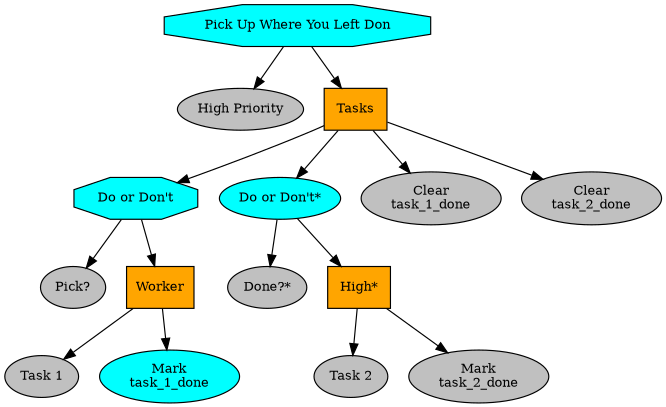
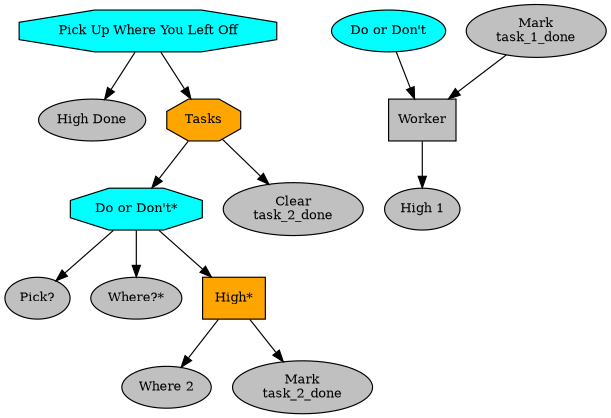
  digraph {
    fontname="times-roman"
    node [fillcolor=gray fontcolor=black fontname="times-roman" fontsize=11 shape=ellipse style=filled]
    edge [fontname="times-roman"]
-   "Pick Up Where You Left Off" [fillcolor=cyan shape=octagon label="Pick Up Where You Left Don"]
-   "High Priority"
-   Tasks [fillcolor=orange shape=box]
-   "Do or Don't" [fillcolor=cyan shape=octagon]
-   "Do or Don't*" [fillcolor=cyan]
-   "Clear\ntask_1_done"
+   "Pick Up Where You Left Off" [fillcolor=cyan shape=octagon]
+   "High Priority" [label="High Done"]
+   Tasks [fillcolor=orange shape=octagon]
+   "Do or Don't" [fillcolor=cyan]
+   "Do or Don't*" [fillcolor=cyan shape=octagon]
    "Clear\ntask_2_done"
    n8 [label="Pick?"]
-   Worker [fillcolor=orange shape=box]
-   "Done?*"
+   Worker [shape=box]
+   "Done?*" [label="Where?*"]
    n11 [fillcolor=orange label="High*" shape=box]
-   "Task 1"
-   "Mark\ntask_1_done" [fillcolor=cyan]
-   "Task 2"
+   "Task 1" [label="High 1"]
+   "Mark\ntask_1_done"
+   "Task 2" [label="Where 2"]
    "Mark\ntask_2_done"
    "Pick Up Where You Left Off" -> "High Priority"
    "Pick Up Where You Left Off" -> Tasks
-   Tasks -> "Do or Don't"
    Tasks -> "Do or Don't*"
-   Tasks -> "Clear\ntask_1_done"
    Tasks -> "Clear\ntask_2_done"
-   "Do or Don't" -> n8
+   "Do or Don't*" -> n8
    "Do or Don't" -> Worker
    "Do or Don't*" -> "Done?*"
    "Do or Don't*" -> n11
    Worker -> "Task 1"
-   Worker -> "Mark\ntask_1_done"
+   "Mark\ntask_1_done" -> Worker
    n11 -> "Task 2"
    n11 -> "Mark\ntask_2_done"
  }
